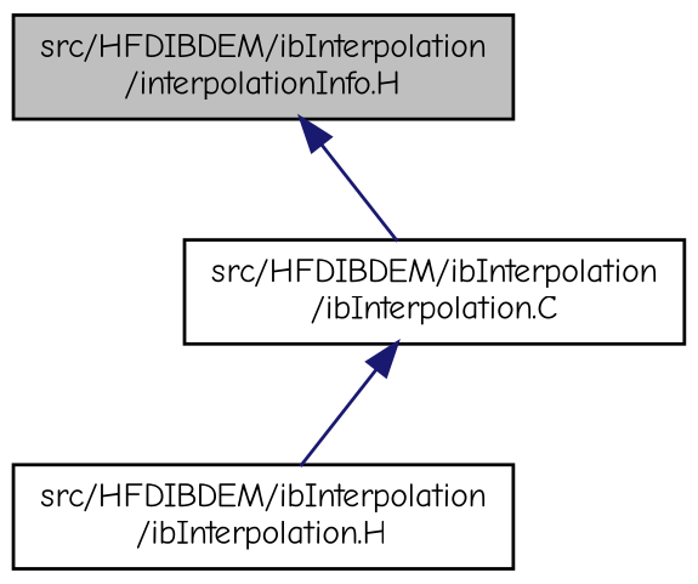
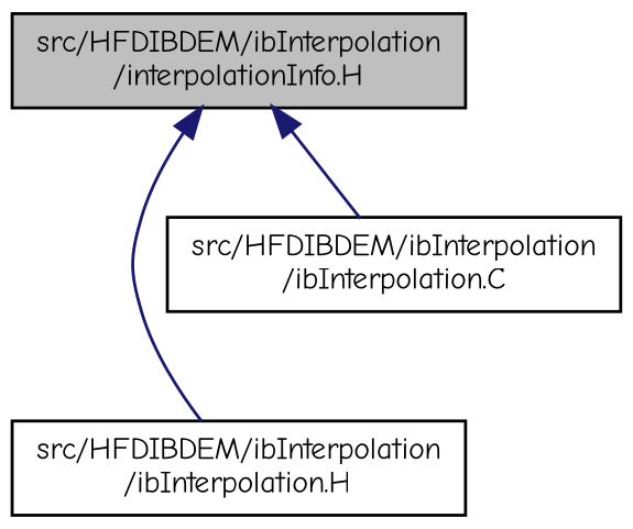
  digraph {
    fontname="Comic Neue"
    node [color=black fillcolor=white fontname="Comic Neue" fontsize=10 shape=record style=filled]
    edge [color=midnightblue dir=back fontname="Comic Neue" fontsize=10 labelfontname=Helvetica labelfontsize=10 style=solid]
    n1 [fillcolor=grey75 fontcolor=black height=0.2 label="src/HFDIBDEM/ibInterpolation\l/interpolationInfo.H" width=0.4]
    n2 [height=0.2 label="src/HFDIBDEM/ibInterpolation\l/ibInterpolation.H" width=0.4]
    n3 [height=0.2 label="src/HFDIBDEM/ibInterpolation\l/ibInterpolation.C" width=0.4]
-   n3 -> n2
+   n1 -> n2
    n1 -> n3
  }
